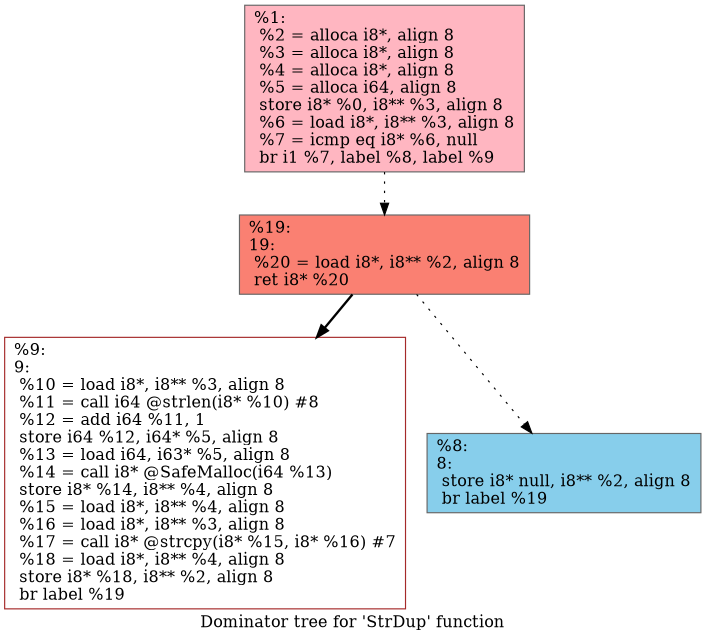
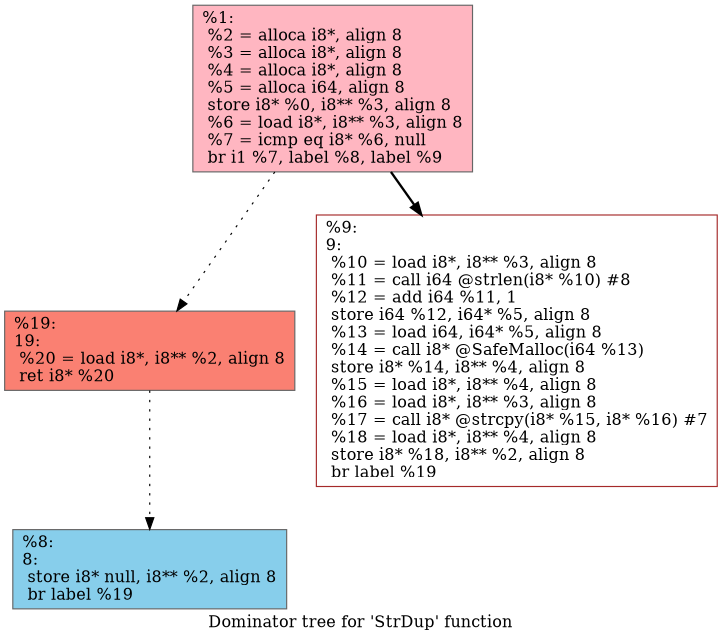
  digraph {
    label="Dominator tree for 'StrDup' function"
    node [color=gray40 shape=record style=filled]
    edge [style=dotted]
    n1 [fillcolor=lightpink label="{%1:\l  %2 = alloca i8*, align 8\l  %3 = alloca i8*, align 8\l  %4 = alloca i8*, align 8\l  %5 = alloca i64, align 8\l  store i8* %0, i8** %3, align 8\l  %6 = load i8*, i8** %3, align 8\l  %7 = icmp eq i8* %6, null\l  br i1 %7, label %8, label %9\l}"]
    n2 [fillcolor=salmon label="{%19:\l19:                                               \l  %20 = load i8*, i8** %2, align 8\l  ret i8* %20\l}"]
-   n3 [color=brown fillcolor=white label="{%9:\l9:                                                \l  %10 = load i8*, i8** %3, align 8\l  %11 = call i64 @strlen(i8* %10) #8\l  %12 = add i64 %11, 1\l  store i64 %12, i64* %5, align 8\l  %13 = load i64, i63* %5, align 8\l  %14 = call i8* @SafeMalloc(i64 %13)\l  store i8* %14, i8** %4, align 8\l  %15 = load i8*, i8** %4, align 8\l  %16 = load i8*, i8** %3, align 8\l  %17 = call i8* @strcpy(i8* %15, i8* %16) #7\l  %18 = load i8*, i8** %4, align 8\l  store i8* %18, i8** %2, align 8\l  br label %19\l}"]
+   n3 [color=brown fillcolor=white label="{%9:\l9:                                                \l  %10 = load i8*, i8** %3, align 8\l  %11 = call i64 @strlen(i8* %10) #8\l  %12 = add i64 %11, 1\l  store i64 %12, i64* %5, align 8\l  %13 = load i64, i64* %5, align 8\l  %14 = call i8* @SafeMalloc(i64 %13)\l  store i8* %14, i8** %4, align 8\l  %15 = load i8*, i8** %4, align 8\l  %16 = load i8*, i8** %3, align 8\l  %17 = call i8* @strcpy(i8* %15, i8* %16) #7\l  %18 = load i8*, i8** %4, align 8\l  store i8* %18, i8** %2, align 8\l  br label %19\l}"]
    n4 [fillcolor=skyblue label="{%8:\l8:                                                \l  store i8* null, i8** %2, align 8\l  br label %19\l}"]
    n1 -> n2
-   n2 -> n3 [style=bold]
+   n1 -> n3 [style=bold]
    n2 -> n4
  }
